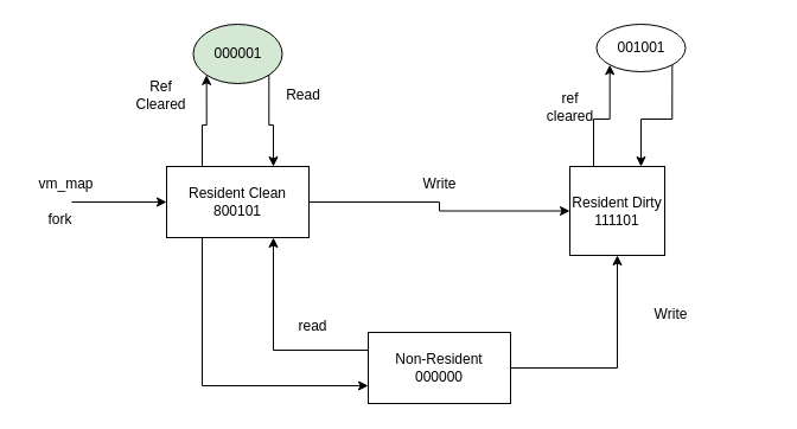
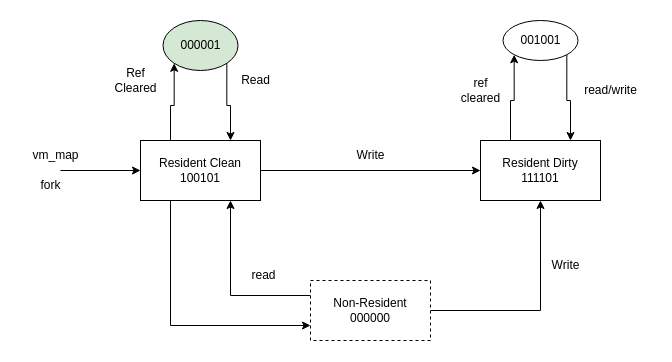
  <mxCell id="0" />
  <mxCell id="1" parent="0" />
  <mxCell id="2" style="edgeStyle=orthogonalEdgeStyle;rounded=0;orthogonalLoop=1;jettySize=auto;html=1;exitX=1;exitY=0.5;exitDx=0;exitDy=0;entryX=0;entryY=0.5;entryDx=0;entryDy=0;" edge="1" parent="1" source="5" target="7"><mxGeometry relative="1" as="geometry" /></mxCell>
  <mxCell id="3" style="edgeStyle=orthogonalEdgeStyle;rounded=0;orthogonalLoop=1;jettySize=auto;html=1;exitX=0.25;exitY=1;exitDx=0;exitDy=0;entryX=0;entryY=0.75;entryDx=0;entryDy=0;" edge="1" parent="1" source="5" target="17"><mxGeometry relative="1" as="geometry" /></mxCell>
  <mxCell id="4" style="edgeStyle=orthogonalEdgeStyle;rounded=0;orthogonalLoop=1;jettySize=auto;html=1;exitX=0.25;exitY=0;exitDx=0;exitDy=0;entryX=0;entryY=1;entryDx=0;entryDy=0;" edge="1" parent="1" source="5" target="11"><mxGeometry relative="1" as="geometry" /></mxCell>
- <mxCell id="5" value="Resident Clean&lt;div&gt;800101&lt;/div&gt;" style="rounded=0;whiteSpace=wrap;html=1;" vertex="1" parent="1"><mxGeometry x="140" y="140" width="120" height="60" as="geometry" /></mxCell>
+ <mxCell id="5" value="Resident Clean&lt;div&gt;100101&lt;/div&gt;" style="rounded=0;whiteSpace=wrap;html=1;" vertex="1" parent="1"><mxGeometry x="140" y="140" width="120" height="60" as="geometry" /></mxCell>
  <mxCell id="6" style="edgeStyle=orthogonalEdgeStyle;rounded=0;orthogonalLoop=1;jettySize=auto;html=1;exitX=0.25;exitY=0;exitDx=0;exitDy=0;entryX=0;entryY=1;entryDx=0;entryDy=0;" edge="1" parent="1" source="7" target="9"><mxGeometry relative="1" as="geometry" /></mxCell>
- <mxCell id="7" value="Resident Dirty&lt;div&gt;111101&lt;/div&gt;" style="rounded=0;whiteSpace=wrap;html=1;" vertex="1" parent="1"><mxGeometry x="480" y="140" width="80" height="75" as="geometry" /></mxCell>
+ <mxCell id="7" value="Resident Dirty&lt;div&gt;111101&lt;/div&gt;" style="rounded=0;whiteSpace=wrap;html=1;" vertex="1" parent="1"><mxGeometry x="480" y="140" width="120" height="60" as="geometry" /></mxCell>
  <mxCell id="8" style="edgeStyle=orthogonalEdgeStyle;rounded=0;orthogonalLoop=1;jettySize=auto;html=1;exitX=1;exitY=1;exitDx=0;exitDy=0;entryX=0.75;entryY=0;entryDx=0;entryDy=0;" edge="1" parent="1" source="9" target="7"><mxGeometry relative="1" as="geometry" /></mxCell>
  <mxCell id="9" value="001001" style="ellipse;whiteSpace=wrap;html=1;" vertex="1" parent="1"><mxGeometry x="502.5" y="20" width="75" height="40" as="geometry" /></mxCell>
  <mxCell id="10" style="edgeStyle=orthogonalEdgeStyle;rounded=0;orthogonalLoop=1;jettySize=auto;html=1;exitX=1;exitY=1;exitDx=0;exitDy=0;entryX=0.75;entryY=0;entryDx=0;entryDy=0;" edge="1" parent="1" source="11" target="5"><mxGeometry relative="1" as="geometry" /></mxCell>
  <mxCell id="11" value="000001" style="ellipse;whiteSpace=wrap;html=1;fillColor=#d5e8d4;" vertex="1" parent="1"><mxGeometry x="162.5" y="20" width="75" height="50" as="geometry" /></mxCell>
  <mxCell id="12" value="Ref&lt;div&gt;Cleared&lt;/div&gt;" style="text;html=1;align=center;verticalAlign=middle;resizable=0;points=[];autosize=1;strokeColor=none;fillColor=none;" vertex="1" parent="1"><mxGeometry x="100" y="60" width="70" height="40" as="geometry" /></mxCell>
  <mxCell id="13" value="Read" style="text;html=1;align=center;verticalAlign=middle;resizable=0;points=[];autosize=1;strokeColor=none;fillColor=none;" vertex="1" parent="1"><mxGeometry x="230" y="65" width="50" height="30" as="geometry" /></mxCell>
  <mxCell id="14" value="Write" style="text;html=1;align=center;verticalAlign=middle;resizable=0;points=[];autosize=1;strokeColor=none;fillColor=none;" vertex="1" parent="1"><mxGeometry x="345" y="140" width="50" height="30" as="geometry" /></mxCell>
  <mxCell id="15" style="edgeStyle=orthogonalEdgeStyle;rounded=0;orthogonalLoop=1;jettySize=auto;html=1;exitX=1;exitY=0.5;exitDx=0;exitDy=0;entryX=0.5;entryY=1;entryDx=0;entryDy=0;" edge="1" parent="1" source="17" target="7"><mxGeometry relative="1" as="geometry" /></mxCell>
  <mxCell id="16" style="edgeStyle=orthogonalEdgeStyle;rounded=0;orthogonalLoop=1;jettySize=auto;html=1;exitX=0;exitY=0.25;exitDx=0;exitDy=0;entryX=0.75;entryY=1;entryDx=0;entryDy=0;" edge="1" parent="1" source="17" target="5"><mxGeometry relative="1" as="geometry" /></mxCell>
- <mxCell id="17" value="&lt;div&gt;Non-Resident&lt;/div&gt;&lt;div&gt;000000&lt;/div&gt;" style="rounded=0;whiteSpace=wrap;html=1;" vertex="1" parent="1"><mxGeometry x="310" y="280" width="120" height="60" as="geometry" /></mxCell>
+ <mxCell id="17" value="&lt;div&gt;Non-Resident&lt;/div&gt;&lt;div&gt;000000&lt;/div&gt;" style="rounded=0;whiteSpace=wrap;html=1;dashed=1;" vertex="1" parent="1"><mxGeometry x="310" y="280" width="120" height="60" as="geometry" /></mxCell>
  <mxCell id="18" value="Write" style="text;html=1;align=center;verticalAlign=middle;resizable=0;points=[];autosize=1;strokeColor=none;fillColor=none;" vertex="1" parent="1"><mxGeometry x="540" y="250" width="50" height="30" as="geometry" /></mxCell>
  <mxCell id="19" value="" style="endArrow=classic;html=1;rounded=0;" edge="1" parent="1"><mxGeometry width="50" height="50" relative="1" as="geometry"><mxPoint x="60" y="170" as="sourcePoint" /><mxPoint x="140" y="170" as="targetPoint" /></mxGeometry></mxCell>
  <mxCell id="20" value="vm_map" style="text;html=1;align=center;verticalAlign=middle;resizable=0;points=[];autosize=1;strokeColor=none;fillColor=none;" vertex="1" parent="1"><mxGeometry y="140" width="70" height="30" as="geometry" x="20" /></mxCell>
  <mxCell id="21" value="fork" style="text;html=1;align=center;verticalAlign=middle;resizable=0;points=[];autosize=1;strokeColor=none;fillColor=none;" vertex="1" parent="1"><mxGeometry x="30" y="170" width="40" height="30" as="geometry" /></mxCell>
  <mxCell id="22" value="read" style="text;html=1;align=center;verticalAlign=middle;resizable=0;points=[];autosize=1;strokeColor=none;fillColor=none;" vertex="1" parent="1"><mxGeometry x="237.5" y="260" width="50" height="30" as="geometry" /></mxCell>
  <mxCell id="23" value="ref&lt;div&gt;cleared&lt;/div&gt;" style="text;html=1;align=center;verticalAlign=middle;resizable=0;points=[];autosize=1;strokeColor=none;fillColor=none;" vertex="1" parent="1"><mxGeometry x="450" y="70" width="60" height="40" as="geometry" /></mxCell>
+ <mxCell id="24" value="read/write" style="text;html=1;align=center;verticalAlign=middle;resizable=0;points=[];autosize=1;strokeColor=none;fillColor=none;" vertex="1" parent="1"><mxGeometry x="570" y="75" width="80" height="30" as="geometry" /></mxCell>
